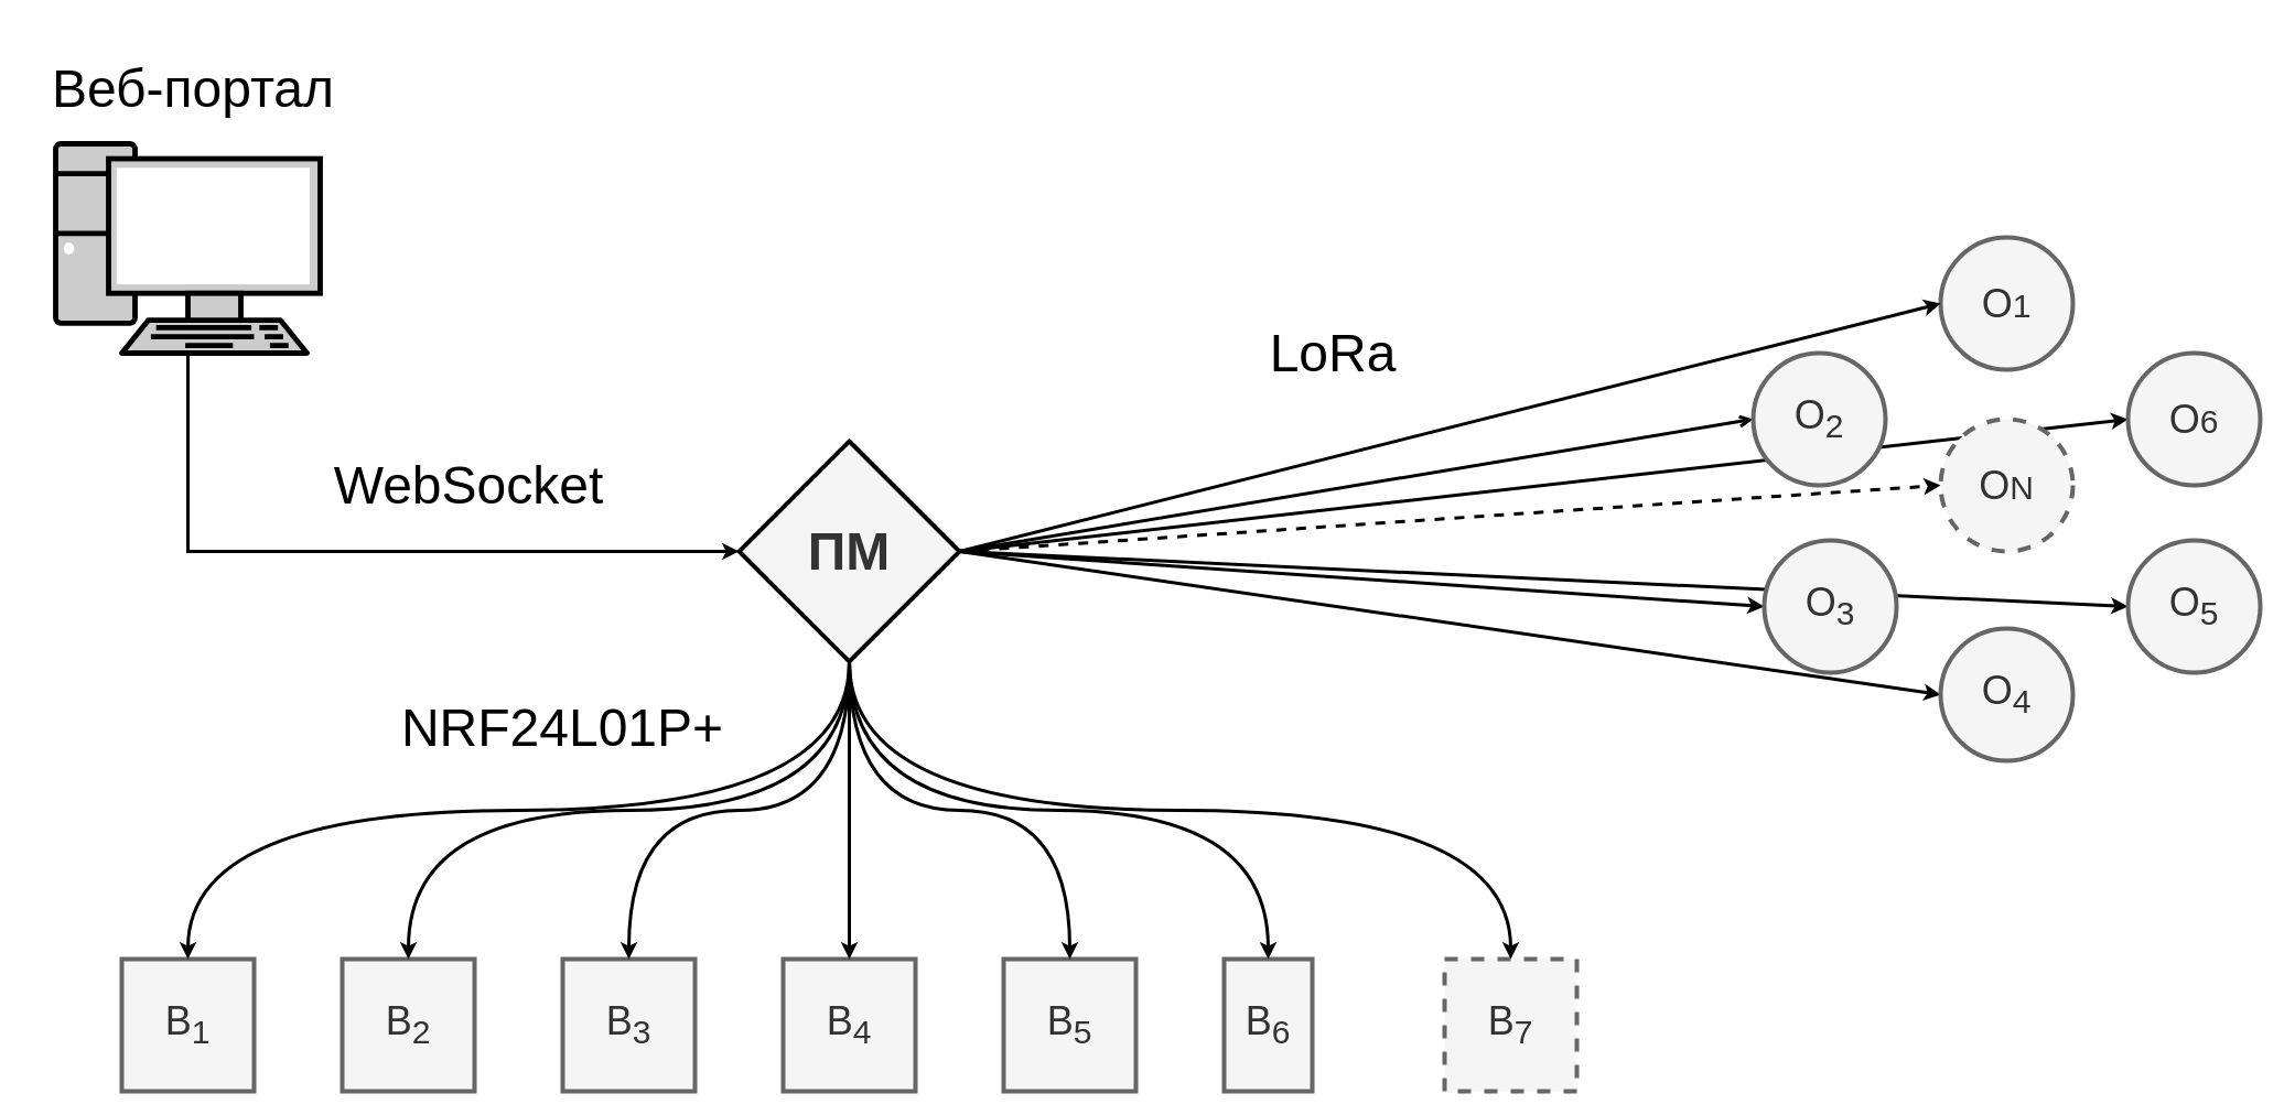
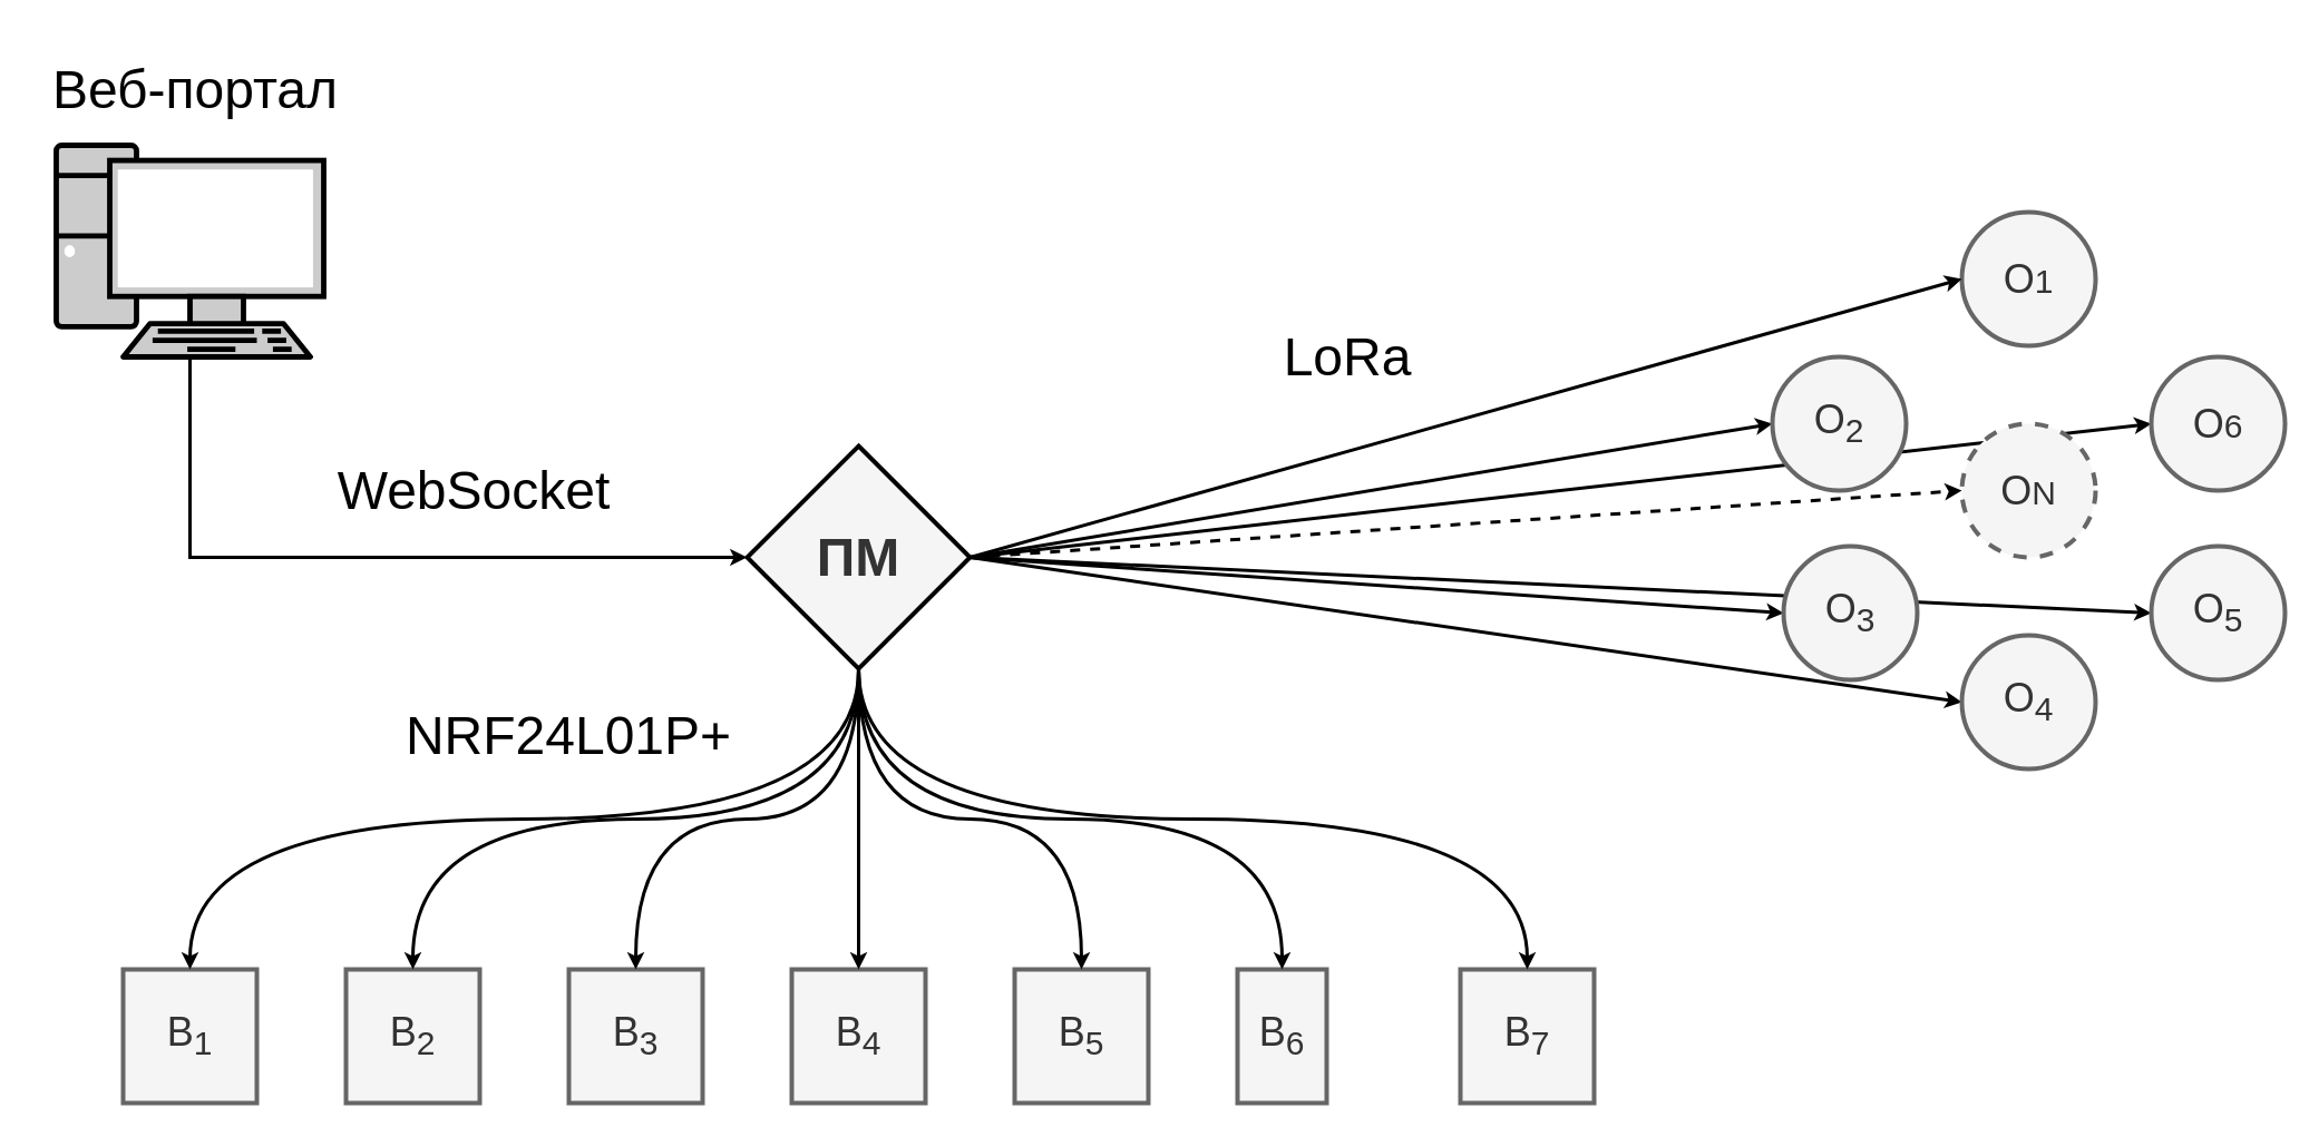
  <mxCell id="0" />
  <mxCell id="1" parent="0" />
- <mxCell id="2" value="&lt;font style=&quot;font-size: 36px&quot;&gt;О&lt;/font&gt;&lt;font style=&quot;font-size: 30px&quot;&gt;1&lt;/font&gt;" style="ellipse;whiteSpace=wrap;html=1;aspect=fixed;strokeWidth=4;fillColor=#f5f5f5;strokeColor=#666666;fontColor=#333333;" vertex="1" parent="1"><mxGeometry x="1760" y="215" width="120" height="120" as="geometry" /></mxCell>
+ <mxCell id="2" value="&lt;font style=&quot;font-size: 36px&quot;&gt;О&lt;/font&gt;&lt;font style=&quot;font-size: 30px&quot;&gt;1&lt;/font&gt;" style="ellipse;whiteSpace=wrap;html=1;aspect=fixed;strokeWidth=4;fillColor=#f5f5f5;strokeColor=#666666;fontColor=#333333;" vertex="1" parent="1"><mxGeometry x="1760" y="190" width="120" height="120" as="geometry" /></mxCell>
  <mxCell id="3" value="&lt;font style=&quot;font-size: 36px&quot;&gt;В&lt;sub&gt;1&lt;/sub&gt;&lt;/font&gt;" style="whiteSpace=wrap;html=1;aspect=fixed;strokeWidth=4;fillColor=#f5f5f5;strokeColor=#666666;fontColor=#333333;" vertex="1" parent="1"><mxGeometry x="110" y="870" width="120" height="120" as="geometry" /></mxCell>
  <mxCell id="4" value="&lt;font style=&quot;font-size: 36px&quot;&gt;В&lt;sub&gt;2&lt;/sub&gt;&lt;/font&gt;" style="whiteSpace=wrap;html=1;aspect=fixed;strokeWidth=4;fillColor=#f5f5f5;strokeColor=#666666;fontColor=#333333;" vertex="1" parent="1"><mxGeometry x="310" y="870" width="120" height="120" as="geometry" /></mxCell>
  <mxCell id="5" value="&lt;font style=&quot;font-size: 36px&quot;&gt;В&lt;sub&gt;3&lt;/sub&gt;&lt;/font&gt;" style="whiteSpace=wrap;html=1;aspect=fixed;strokeWidth=4;fillColor=#f5f5f5;strokeColor=#666666;fontColor=#333333;" vertex="1" parent="1"><mxGeometry x="510" y="870" width="120" height="120" as="geometry" /></mxCell>
  <mxCell id="6" value="&lt;font style=&quot;font-size: 36px&quot;&gt;В&lt;sub&gt;4&lt;/sub&gt;&lt;/font&gt;" style="whiteSpace=wrap;html=1;aspect=fixed;strokeWidth=4;fillColor=#f5f5f5;strokeColor=#666666;fontColor=#333333;" vertex="1" parent="1"><mxGeometry x="710" y="870" width="120" height="120" as="geometry" /></mxCell>
  <mxCell id="7" value="&lt;font style=&quot;font-size: 36px&quot;&gt;В&lt;sub&gt;5&lt;/sub&gt;&lt;/font&gt;" style="whiteSpace=wrap;html=1;aspect=fixed;strokeWidth=4;fillColor=#f5f5f5;strokeColor=#666666;fontColor=#333333;" vertex="1" parent="1"><mxGeometry x="910" y="870" width="120" height="120" as="geometry" /></mxCell>
  <mxCell id="8" value="&lt;font style=&quot;font-size: 36px&quot;&gt;В&lt;sub&gt;6&lt;/sub&gt;&lt;/font&gt;" style="whiteSpace=wrap;html=1;aspect=fixed;strokeWidth=4;fillColor=#f5f5f5;strokeColor=#666666;fontColor=#333333;" vertex="1" parent="1"><mxGeometry x="1110" y="870" width="80" height="120" as="geometry" /></mxCell>
- <mxCell id="9" value="&lt;font style=&quot;font-size: 36px&quot;&gt;В&lt;sub&gt;7&lt;/sub&gt;&lt;/font&gt;" style="whiteSpace=wrap;html=1;aspect=fixed;strokeWidth=4;fillColor=#f5f5f5;strokeColor=#666666;fontColor=#333333;dashed=1;" vertex="1" parent="1"><mxGeometry x="1310" y="870" width="120" height="120" as="geometry" /></mxCell>
+ <mxCell id="9" value="&lt;font style=&quot;font-size: 36px&quot;&gt;В&lt;sub&gt;7&lt;/sub&gt;&lt;/font&gt;" style="whiteSpace=wrap;html=1;aspect=fixed;strokeWidth=4;fillColor=#f5f5f5;strokeColor=#666666;fontColor=#333333;" vertex="1" parent="1"><mxGeometry x="1310" y="870" width="120" height="120" as="geometry" /></mxCell>
  <mxCell id="10" style="rounded=0;orthogonalLoop=1;jettySize=auto;html=1;exitX=0.5;exitY=1;exitDx=0;exitDy=0;entryX=0.5;entryY=0;entryDx=0;entryDy=0;strokeWidth=3;edgeStyle=orthogonalEdgeStyle;curved=1;" edge="1" parent="1" source="24" target="3"><mxGeometry relative="1" as="geometry" /></mxCell>
  <mxCell id="11" style="rounded=0;orthogonalLoop=1;jettySize=auto;html=1;exitX=0.5;exitY=1;exitDx=0;exitDy=0;entryX=0.5;entryY=0;entryDx=0;entryDy=0;strokeWidth=3;edgeStyle=orthogonalEdgeStyle;curved=1;" edge="1" parent="1" source="24" target="4"><mxGeometry relative="1" as="geometry" /></mxCell>
  <mxCell id="12" style="rounded=0;orthogonalLoop=1;jettySize=auto;html=1;exitX=0.5;exitY=1;exitDx=0;exitDy=0;entryX=0.5;entryY=0;entryDx=0;entryDy=0;strokeWidth=3;edgeStyle=orthogonalEdgeStyle;curved=1;" edge="1" parent="1" source="24" target="5"><mxGeometry relative="1" as="geometry" /></mxCell>
  <mxCell id="13" style="rounded=0;orthogonalLoop=1;jettySize=auto;html=1;exitX=0.5;exitY=1;exitDx=0;exitDy=0;entryX=0.5;entryY=0;entryDx=0;entryDy=0;strokeWidth=3;edgeStyle=orthogonalEdgeStyle;curved=1;" edge="1" parent="1" source="24" target="6"><mxGeometry relative="1" as="geometry" /></mxCell>
  <mxCell id="14" style="rounded=0;orthogonalLoop=1;jettySize=auto;html=1;exitX=0.5;exitY=1;exitDx=0;exitDy=0;entryX=0.5;entryY=0;entryDx=0;entryDy=0;strokeWidth=3;edgeStyle=orthogonalEdgeStyle;curved=1;" edge="1" parent="1" source="24" target="7"><mxGeometry relative="1" as="geometry" /></mxCell>
  <mxCell id="15" style="rounded=0;orthogonalLoop=1;jettySize=auto;html=1;exitX=0.5;exitY=1;exitDx=0;exitDy=0;entryX=0.5;entryY=0;entryDx=0;entryDy=0;strokeWidth=3;edgeStyle=orthogonalEdgeStyle;curved=1;" edge="1" parent="1" source="24" target="8"><mxGeometry relative="1" as="geometry" /></mxCell>
  <mxCell id="16" style="rounded=0;orthogonalLoop=1;jettySize=auto;html=1;exitX=0.5;exitY=1;exitDx=0;exitDy=0;entryX=0.5;entryY=0;entryDx=0;entryDy=0;strokeWidth=3;edgeStyle=orthogonalEdgeStyle;curved=1;" edge="1" parent="1" source="24" target="9"><mxGeometry relative="1" as="geometry" /></mxCell>
- <mxCell id="17" style="rounded=0;orthogonalLoop=1;jettySize=auto;html=1;exitX=1;exitY=0.5;exitDx=0;exitDy=0;entryX=0;entryY=0.5;entryDx=0;entryDy=0;strokeWidth=3;endArrow=open;" edge="1" parent="1" source="24" target="32"><mxGeometry relative="1" as="geometry" /></mxCell>
+ <mxCell id="17" style="rounded=0;orthogonalLoop=1;jettySize=auto;html=1;exitX=1;exitY=0.5;exitDx=0;exitDy=0;entryX=0;entryY=0.5;entryDx=0;entryDy=0;strokeWidth=3;" edge="1" parent="1" source="24" target="32"><mxGeometry relative="1" as="geometry" /></mxCell>
  <mxCell id="18" style="edgeStyle=none;rounded=0;orthogonalLoop=1;jettySize=auto;html=1;exitX=1;exitY=0.5;exitDx=0;exitDy=0;entryX=0;entryY=0.5;entryDx=0;entryDy=0;strokeWidth=3;" edge="1" parent="1" source="24" target="29"><mxGeometry relative="1" as="geometry" /></mxCell>
  <mxCell id="19" style="edgeStyle=none;rounded=0;orthogonalLoop=1;jettySize=auto;html=1;exitX=1;exitY=0.5;exitDx=0;exitDy=0;entryX=0;entryY=0.5;entryDx=0;entryDy=0;strokeWidth=3;dashed=1;" edge="1" parent="1" source="24" target="28"><mxGeometry relative="1" as="geometry" /></mxCell>
  <mxCell id="20" style="edgeStyle=none;rounded=0;orthogonalLoop=1;jettySize=auto;html=1;exitX=1;exitY=0.5;exitDx=0;exitDy=0;entryX=0;entryY=0.5;entryDx=0;entryDy=0;strokeWidth=3;" edge="1" parent="1" source="24" target="2"><mxGeometry relative="1" as="geometry" /></mxCell>
  <mxCell id="21" style="edgeStyle=none;rounded=0;orthogonalLoop=1;jettySize=auto;html=1;exitX=1;exitY=0.5;exitDx=0;exitDy=0;entryX=0;entryY=0.5;entryDx=0;entryDy=0;strokeWidth=3;" edge="1" parent="1" source="24" target="31"><mxGeometry relative="1" as="geometry" /></mxCell>
  <mxCell id="22" style="edgeStyle=none;rounded=0;orthogonalLoop=1;jettySize=auto;html=1;exitX=1;exitY=0.5;exitDx=0;exitDy=0;entryX=0;entryY=0.5;entryDx=0;entryDy=0;strokeWidth=3;" edge="1" parent="1" source="24" target="27"><mxGeometry relative="1" as="geometry" /></mxCell>
  <mxCell id="23" style="edgeStyle=none;rounded=0;orthogonalLoop=1;jettySize=auto;html=1;exitX=1;exitY=0.5;exitDx=0;exitDy=0;entryX=0;entryY=0.5;entryDx=0;entryDy=0;strokeWidth=3;" edge="1" parent="1" source="24" target="30"><mxGeometry relative="1" as="geometry" /></mxCell>
  <mxCell id="24" value="&lt;span style=&quot;font-size: 48px&quot;&gt;&lt;b&gt;ПМ&lt;/b&gt;&lt;/span&gt;" style="rhombus;whiteSpace=wrap;html=1;strokeWidth=4;fillColor=#f5f5f5;fontColor=#333333;" vertex="1" parent="1"><mxGeometry x="670" y="400" width="200" height="200" as="geometry" /></mxCell>
  <mxCell id="25" style="edgeStyle=orthogonalEdgeStyle;rounded=0;orthogonalLoop=1;jettySize=auto;html=1;exitX=0.5;exitY=1;exitDx=0;exitDy=0;exitPerimeter=0;entryX=0;entryY=0.5;entryDx=0;entryDy=0;strokeWidth=3;" edge="1" parent="1" source="26" target="24"><mxGeometry relative="1" as="geometry" /></mxCell>
  <mxCell id="26" value="" style="fontColor=#0066CC;verticalAlign=top;verticalLabelPosition=bottom;labelPosition=center;align=center;html=1;outlineConnect=0;fillColor=#CCCCCC;gradientColor=none;gradientDirection=north;strokeWidth=4;shape=mxgraph.networks.pc;" vertex="1" parent="1"><mxGeometry x="50" y="130" width="240" height="190" as="geometry" /></mxCell>
  <mxCell id="27" value="&lt;font style=&quot;font-size: 36px&quot;&gt;О&lt;/font&gt;&lt;font style=&quot;font-size: 30px&quot;&gt;6&lt;/font&gt;" style="ellipse;whiteSpace=wrap;html=1;aspect=fixed;strokeWidth=4;fillColor=#f5f5f5;strokeColor=#666666;fontColor=#333333;" vertex="1" parent="1"><mxGeometry x="1930" y="320" width="120" height="120" as="geometry" /></mxCell>
  <mxCell id="28" value="&lt;font style=&quot;font-size: 36px&quot;&gt;О&lt;/font&gt;&lt;font style=&quot;font-size: 30px&quot;&gt;N&lt;/font&gt;" style="ellipse;whiteSpace=wrap;html=1;aspect=fixed;strokeWidth=4;fillColor=#f5f5f5;strokeColor=#666666;fontColor=#333333;dashed=1;" vertex="1" parent="1"><mxGeometry x="1760" y="380" width="120" height="120" as="geometry" /></mxCell>
  <mxCell id="29" value="&lt;font style=&quot;font-size: 36px&quot;&gt;О&lt;sub&gt;3&lt;/sub&gt;&lt;/font&gt;" style="ellipse;whiteSpace=wrap;html=1;aspect=fixed;strokeWidth=4;fillColor=#f5f5f5;strokeColor=#666666;fontColor=#333333;" vertex="1" parent="1"><mxGeometry x="1600" y="490" width="120" height="120" as="geometry" /></mxCell>
  <mxCell id="30" value="&lt;font style=&quot;font-size: 36px&quot;&gt;О&lt;sub&gt;5&lt;/sub&gt;&lt;/font&gt;" style="ellipse;whiteSpace=wrap;html=1;aspect=fixed;strokeWidth=4;fillColor=#f5f5f5;strokeColor=#666666;fontColor=#333333;" vertex="1" parent="1"><mxGeometry x="1930" y="490" width="120" height="120" as="geometry" /></mxCell>
  <mxCell id="31" value="&lt;font style=&quot;font-size: 36px&quot;&gt;О&lt;sub&gt;4&lt;/sub&gt;&lt;/font&gt;" style="ellipse;whiteSpace=wrap;html=1;aspect=fixed;strokeWidth=4;fillColor=#f5f5f5;strokeColor=#666666;fontColor=#333333;" vertex="1" parent="1"><mxGeometry x="1760" y="570" width="120" height="120" as="geometry" /></mxCell>
  <mxCell id="32" value="&lt;font style=&quot;font-size: 36px&quot;&gt;О&lt;sub&gt;2&lt;/sub&gt;&lt;/font&gt;" style="ellipse;whiteSpace=wrap;html=1;aspect=fixed;strokeWidth=4;fillColor=#f5f5f5;strokeColor=#666666;fontColor=#333333;" vertex="1" parent="1"><mxGeometry x="1590" y="320" width="120" height="120" as="geometry" /></mxCell>
  <mxCell id="33" value="&lt;font style=&quot;font-size: 48px&quot;&gt;LoRa&lt;/font&gt;" style="text;html=1;strokeColor=none;fillColor=none;align=center;verticalAlign=middle;whiteSpace=wrap;rounded=0;" vertex="1" parent="1"><mxGeometry x="1119" y="260" width="180" height="120" as="geometry" /></mxCell>
  <mxCell id="34" value="&lt;font style=&quot;font-size: 48px&quot;&gt;NRF24L01P+&lt;/font&gt;" style="text;html=1;strokeColor=none;fillColor=none;align=center;verticalAlign=middle;whiteSpace=wrap;rounded=0;" vertex="1" parent="1"><mxGeometry x="420" y="600" width="180" height="120" as="geometry" /></mxCell>
  <mxCell id="35" value="&lt;span style=&quot;font-size: 48px&quot;&gt;WebSocket&lt;/span&gt;" style="text;html=1;strokeColor=none;fillColor=none;align=center;verticalAlign=middle;whiteSpace=wrap;rounded=0;" vertex="1" parent="1"><mxGeometry x="270" y="380" width="310" height="120" as="geometry" /></mxCell>
  <mxCell id="36" value="&lt;span style=&quot;font-size: 48px&quot;&gt;Веб-портал&lt;/span&gt;" style="text;html=1;strokeColor=none;fillColor=none;align=center;verticalAlign=middle;whiteSpace=wrap;rounded=0;" vertex="1" parent="1"><mxGeometry x="20" y="20" width="310" height="120" as="geometry" /></mxCell>
